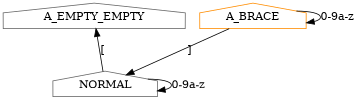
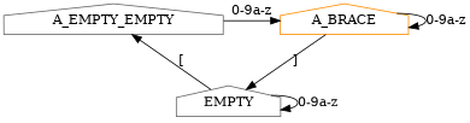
  digraph {
    node [color=gray40 shape=house]
    n1 [label=A_EMPTY_EMPTY]
    A_BRACE [color=darkorange]
-   NORMAL
+   NORMAL [label=EMPTY]
    subgraph sub_1 {
      rank=same
      n1
      A_BRACE
    }
+   n1 -> A_BRACE [label="0-9a-z"]
    A_BRACE -> A_BRACE [label="0-9a-z"]
    A_BRACE -> NORMAL [label="]"]
    NORMAL -> n1 [label="["]
    NORMAL -> NORMAL [label="0-9a-z"]
  }
